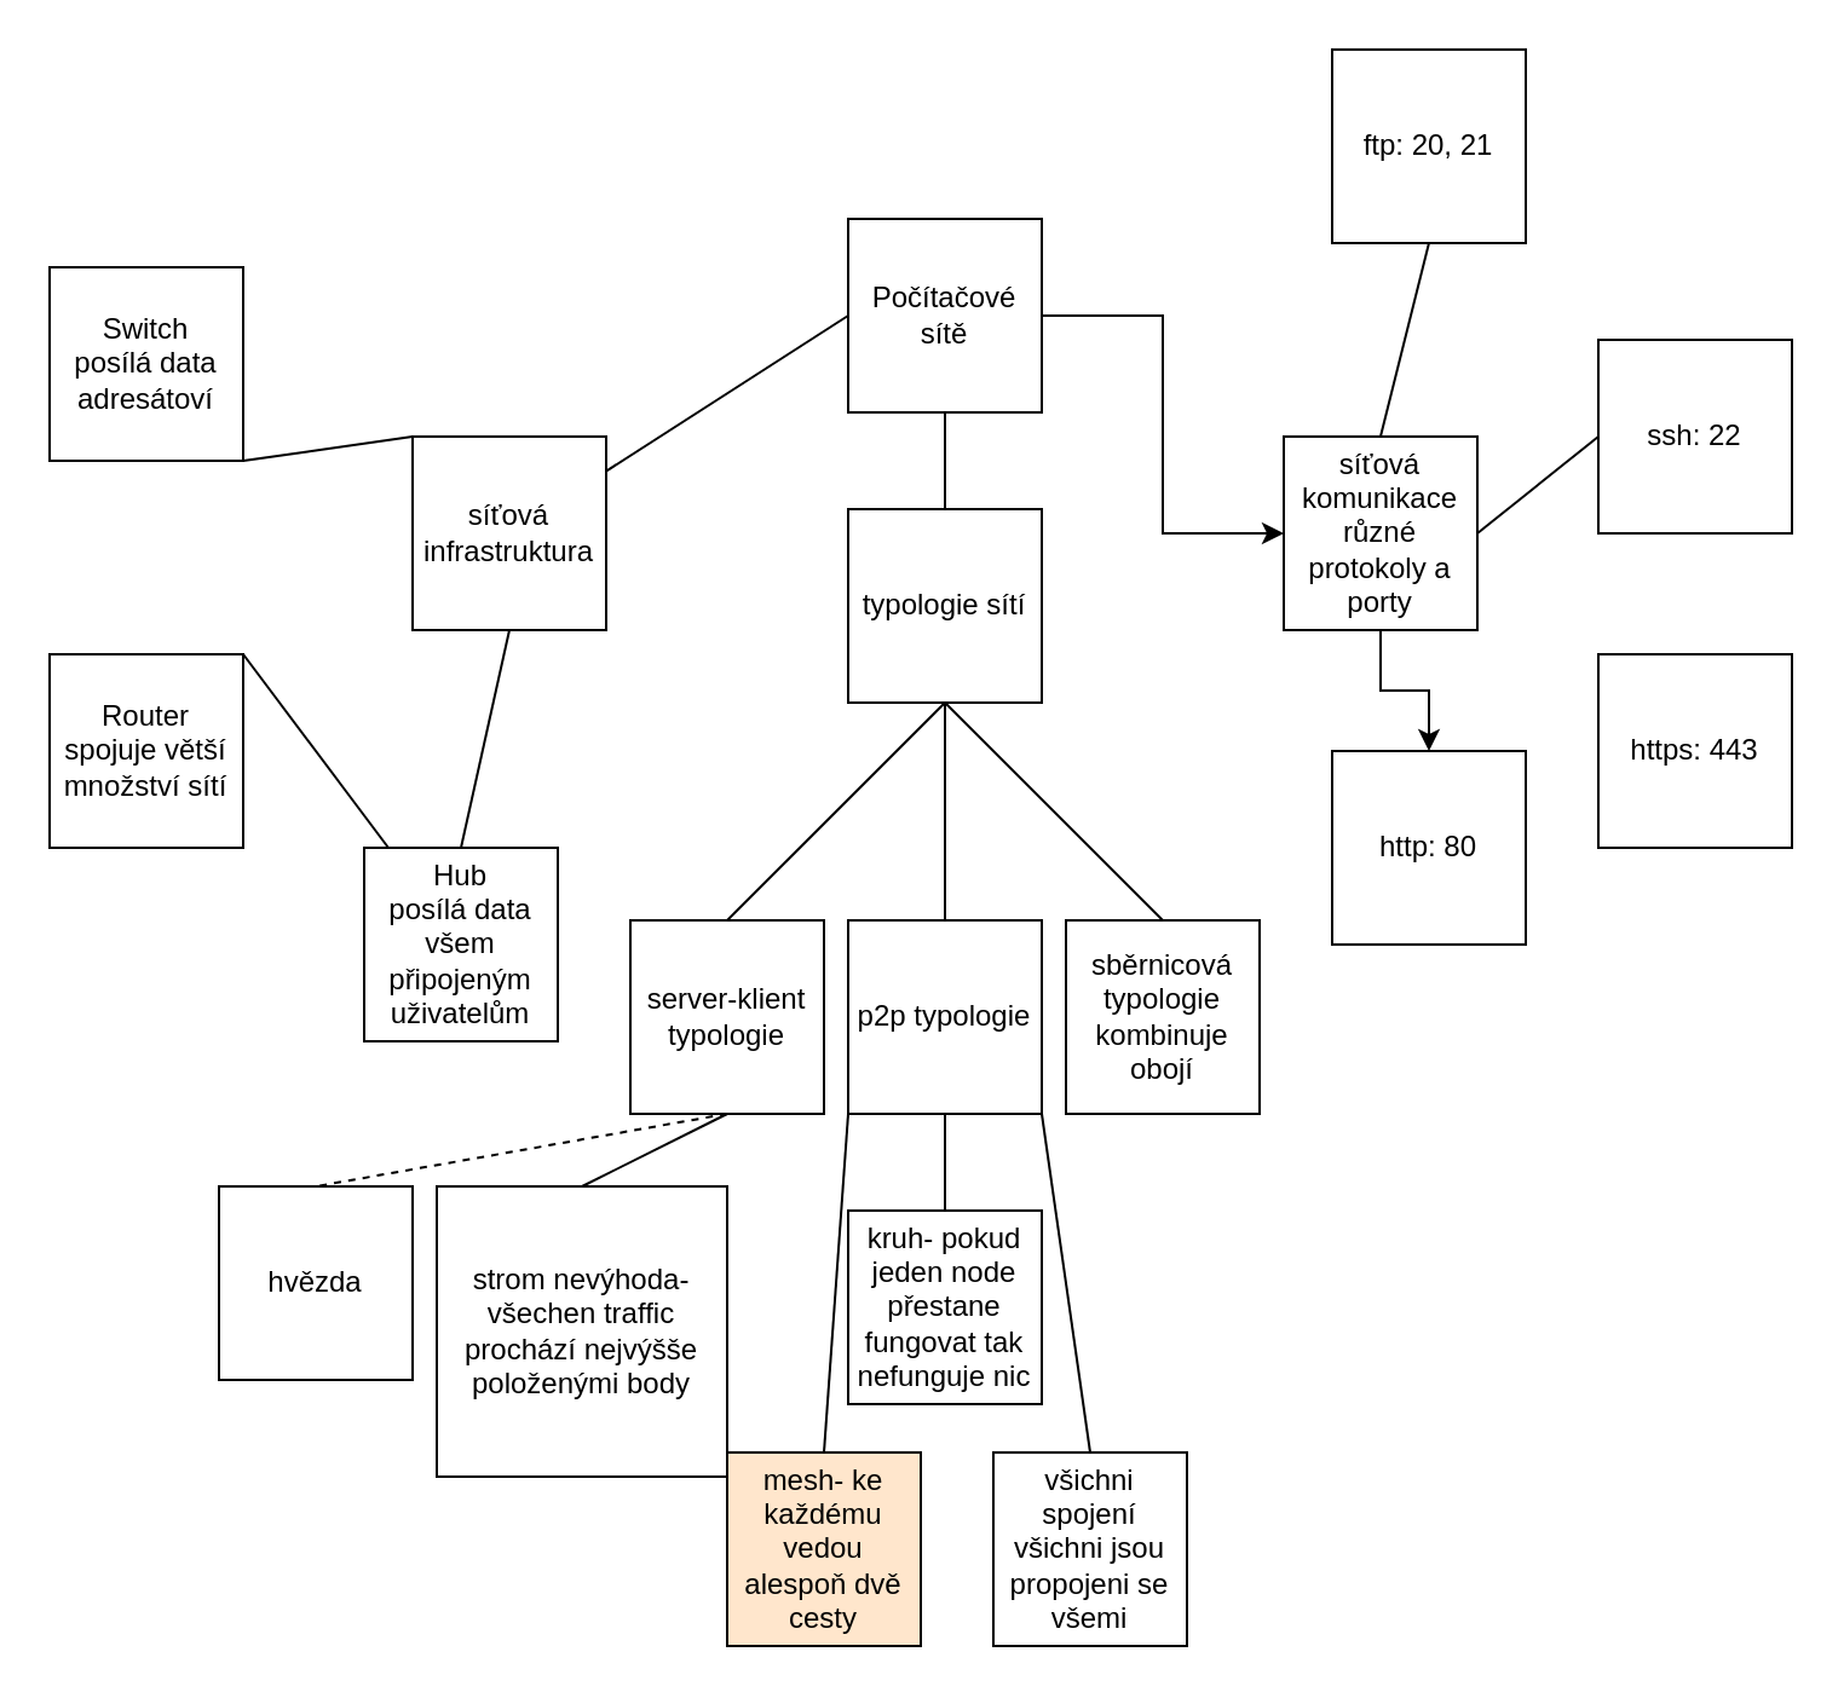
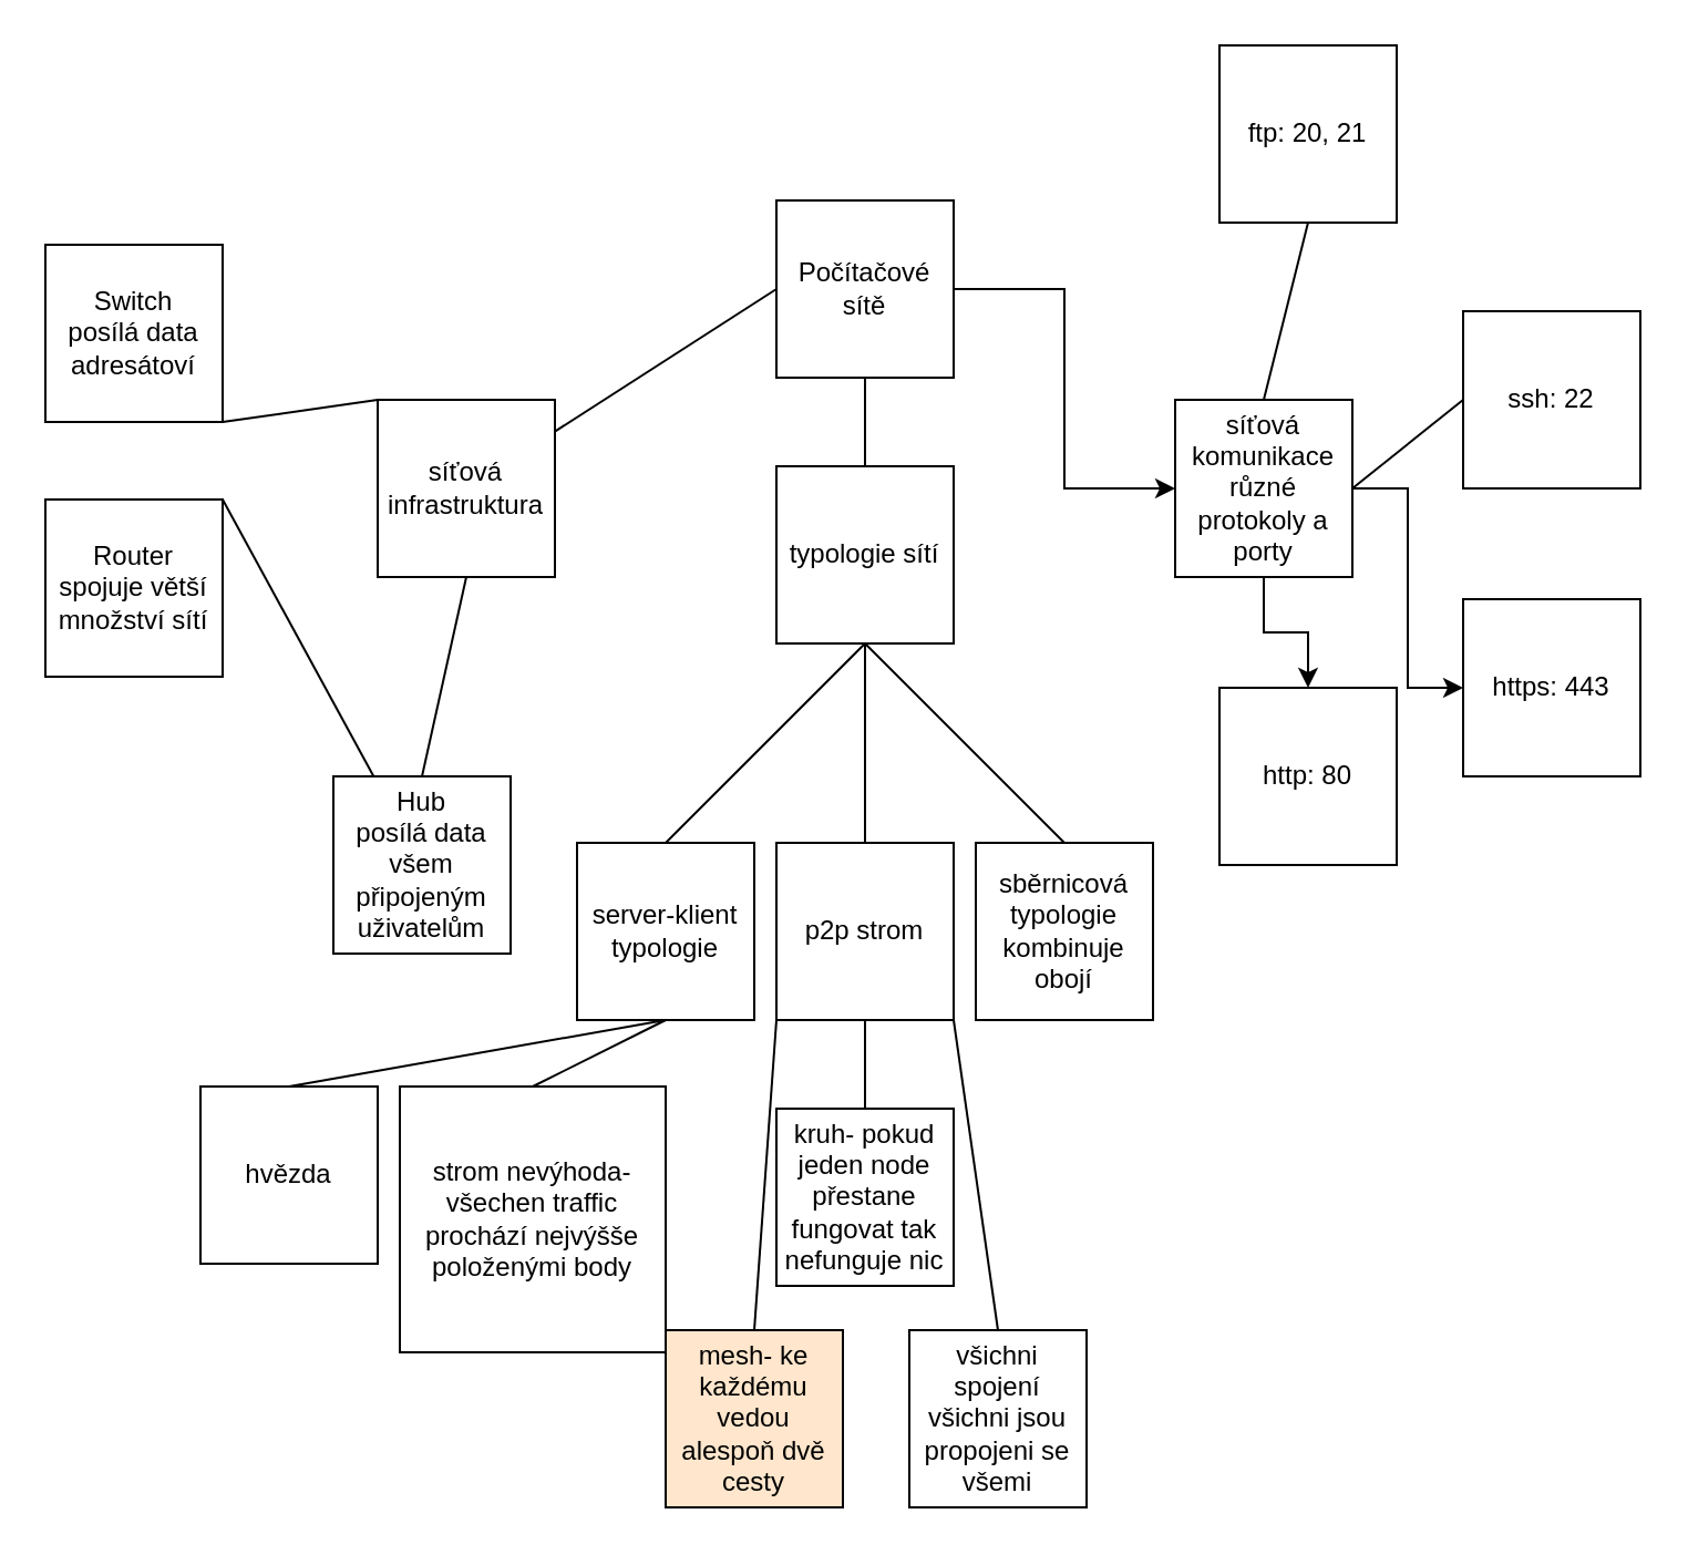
  <mxCell id="0" />
  <mxCell id="1" parent="0" />
  <mxCell id="2" style="edgeStyle=orthogonalEdgeStyle;rounded=0;orthogonalLoop=1;jettySize=auto;html=1;exitX=1;exitY=0.5;exitDx=0;exitDy=0;entryX=0;entryY=0.5;entryDx=0;entryDy=0;" edge="1" parent="1" source="3" target="8"><mxGeometry relative="1" as="geometry" /></mxCell>
  <mxCell id="3" value="Počítačové sítě" style="whiteSpace=wrap;html=1;aspect=fixed;" vertex="1" parent="1"><mxGeometry x="350" y="90" width="80" height="80" as="geometry" /></mxCell>
  <mxCell id="4" value="síťová infrastruktura" style="whiteSpace=wrap;html=1;aspect=fixed;" vertex="1" parent="1"><mxGeometry x="170" y="180" width="80" height="80" as="geometry" /></mxCell>
  <mxCell id="5" value="typologie sítí" style="whiteSpace=wrap;html=1;aspect=fixed;" vertex="1" parent="1"><mxGeometry x="350" y="210" width="80" height="80" as="geometry" /></mxCell>
+ <mxCell id="6" style="edgeStyle=orthogonalEdgeStyle;rounded=0;orthogonalLoop=1;jettySize=auto;html=1;exitX=1;exitY=0.5;exitDx=0;exitDy=0;entryX=0;entryY=0.5;entryDx=0;entryDy=0;" edge="1" parent="1" source="8" target="34"><mxGeometry relative="1" as="geometry" /></mxCell>
  <mxCell id="7" style="edgeStyle=orthogonalEdgeStyle;rounded=0;orthogonalLoop=1;jettySize=auto;html=1;exitX=0.5;exitY=1;exitDx=0;exitDy=0;entryX=0.5;entryY=0;entryDx=0;entryDy=0;" edge="1" parent="1" source="8" target="33"><mxGeometry relative="1" as="geometry" /></mxCell>
  <mxCell id="8" value="síťová komunikace různé protokoly a porty" style="whiteSpace=wrap;html=1;aspect=fixed;" vertex="1" parent="1"><mxGeometry x="530" y="180" width="80" height="80" as="geometry" /></mxCell>
- <mxCell id="9" value="Router&lt;br&gt;spojuje větší množství sítí" style="whiteSpace=wrap;html=1;aspect=fixed;" vertex="1" parent="1"><mxGeometry x="20" y="270" width="80" height="80" as="geometry" /></mxCell>
+ <mxCell id="9" value="Router&lt;br&gt;spojuje větší množství sítí" style="whiteSpace=wrap;html=1;aspect=fixed;" vertex="1" parent="1"><mxGeometry x="20" y="225" width="80" height="80" as="geometry" /></mxCell>
  <mxCell id="10" value="Switch&lt;br&gt;posílá data adresátoví" style="whiteSpace=wrap;html=1;aspect=fixed;" vertex="1" parent="1"><mxGeometry x="20" y="110" width="80" height="80" as="geometry" /></mxCell>
  <mxCell id="11" value="" style="endArrow=none;html=1;rounded=0;exitX=0;exitY=0;exitDx=0;exitDy=0;entryX=1;entryY=1;entryDx=0;entryDy=0;" edge="1" parent="1" source="4" target="10"><mxGeometry width="50" height="50" relative="1" as="geometry"><mxPoint x="370" y="100" as="sourcePoint" /><mxPoint x="420" y="50" as="targetPoint" /></mxGeometry></mxCell>
  <mxCell id="12" value="" style="endArrow=none;html=1;rounded=0;exitX=1;exitY=0;exitDx=0;exitDy=0;" edge="1" parent="1" source="9" target="13"><mxGeometry width="50" height="50" relative="1" as="geometry"><mxPoint x="370" y="100" as="sourcePoint" /><mxPoint x="420" y="50" as="targetPoint" /></mxGeometry></mxCell>
  <mxCell id="13" value="Hub&lt;br&gt;posílá data všem připojeným uživatelům" style="whiteSpace=wrap;html=1;aspect=fixed;" vertex="1" parent="1"><mxGeometry x="150" y="350" width="80" height="80" as="geometry" /></mxCell>
  <mxCell id="14" value="" style="endArrow=none;html=1;rounded=0;exitX=0.5;exitY=0;exitDx=0;exitDy=0;entryX=0.5;entryY=1;entryDx=0;entryDy=0;" edge="1" parent="1" source="13" target="4"><mxGeometry width="50" height="50" relative="1" as="geometry"><mxPoint x="370" y="80" as="sourcePoint" /><mxPoint x="420" y="30" as="targetPoint" /></mxGeometry></mxCell>
  <mxCell id="15" value="server-klient typologie" style="whiteSpace=wrap;html=1;aspect=fixed;" vertex="1" parent="1"><mxGeometry x="260" y="380" width="80" height="80" as="geometry" /></mxCell>
- <mxCell id="16" value="p2p typologie" style="whiteSpace=wrap;html=1;aspect=fixed;" vertex="1" parent="1"><mxGeometry x="350" y="380" width="80" height="80" as="geometry" /></mxCell>
+ <mxCell id="16" value="p2p strom" style="whiteSpace=wrap;html=1;aspect=fixed;" vertex="1" parent="1"><mxGeometry x="350" y="380" width="80" height="80" as="geometry" /></mxCell>
  <mxCell id="17" value="" style="endArrow=none;html=1;rounded=0;entryX=0.5;entryY=1;entryDx=0;entryDy=0;exitX=0.5;exitY=0;exitDx=0;exitDy=0;" edge="1" parent="1" source="15" target="5"><mxGeometry width="50" height="50" relative="1" as="geometry"><mxPoint x="370" y="580" as="sourcePoint" /><mxPoint x="420" y="530" as="targetPoint" /></mxGeometry></mxCell>
  <mxCell id="18" value="" style="endArrow=none;html=1;rounded=0;entryX=0.5;entryY=0;entryDx=0;entryDy=0;" edge="1" parent="1" target="16"><mxGeometry width="50" height="50" relative="1" as="geometry"><mxPoint x="390" y="290" as="sourcePoint" /><mxPoint x="420" y="530" as="targetPoint" /></mxGeometry></mxCell>
  <mxCell id="19" value="sběrnicová typologie kombinuje obojí" style="whiteSpace=wrap;html=1;aspect=fixed;" vertex="1" parent="1"><mxGeometry x="440" y="380" width="80" height="80" as="geometry" /></mxCell>
  <mxCell id="20" value="" style="endArrow=none;html=1;rounded=0;entryX=0.5;entryY=0;entryDx=0;entryDy=0;" edge="1" parent="1" target="19"><mxGeometry width="50" height="50" relative="1" as="geometry"><mxPoint x="390" y="290" as="sourcePoint" /><mxPoint x="420" y="510" as="targetPoint" /></mxGeometry></mxCell>
  <mxCell id="21" value="hvězda" style="whiteSpace=wrap;html=1;aspect=fixed;" vertex="1" parent="1"><mxGeometry x="90" y="490" width="80" height="80" as="geometry" /></mxCell>
  <mxCell id="22" value="strom nevýhoda- všechen traffic prochází nejvýšše položenými body" style="whiteSpace=wrap;html=1;aspect=fixed;" vertex="1" parent="1"><mxGeometry x="180" y="490" width="120" height="120" as="geometry" /></mxCell>
  <mxCell id="23" value="mesh- ke každému vedou alespoň dvě cesty" style="whiteSpace=wrap;html=1;aspect=fixed;fillColor=#ffe6cc;" vertex="1" parent="1"><mxGeometry x="300" y="600" width="80" height="80" as="geometry" /></mxCell>
  <mxCell id="24" value="kruh- pokud jeden node přestane fungovat tak nefunguje nic" style="whiteSpace=wrap;html=1;aspect=fixed;" vertex="1" parent="1"><mxGeometry x="350" y="500" width="80" height="80" as="geometry" /></mxCell>
  <mxCell id="25" value="všichni spojení všichni jsou propojeni se všemi" style="whiteSpace=wrap;html=1;aspect=fixed;" vertex="1" parent="1"><mxGeometry x="410" y="600" width="80" height="80" as="geometry" /></mxCell>
  <mxCell id="26" value="" style="endArrow=none;html=1;rounded=0;entryX=0.5;entryY=0;entryDx=0;entryDy=0;exitX=0.5;exitY=1;exitDx=0;exitDy=0;" edge="1" parent="1" source="16" target="24"><mxGeometry width="50" height="50" relative="1" as="geometry"><mxPoint x="370" y="410" as="sourcePoint" /><mxPoint x="420" y="360" as="targetPoint" /></mxGeometry></mxCell>
  <mxCell id="27" value="" style="endArrow=none;html=1;rounded=0;exitX=0.5;exitY=1;exitDx=0;exitDy=0;entryX=0.5;entryY=0;entryDx=0;entryDy=0;" edge="1" parent="1" source="15" target="22"><mxGeometry width="50" height="50" relative="1" as="geometry"><mxPoint x="370" y="410" as="sourcePoint" /><mxPoint x="420" y="360" as="targetPoint" /></mxGeometry></mxCell>
- <mxCell id="28" value="" style="endArrow=none;html=1;rounded=0;exitX=0.5;exitY=1;exitDx=0;exitDy=0;entryX=0.5;entryY=0;entryDx=0;entryDy=0;dashed=1;" edge="1" parent="1" source="15" target="21"><mxGeometry width="50" height="50" relative="1" as="geometry"><mxPoint x="370" y="410" as="sourcePoint" /><mxPoint x="420" y="360" as="targetPoint" /></mxGeometry></mxCell>
+ <mxCell id="28" value="" style="endArrow=none;html=1;rounded=0;exitX=0.5;exitY=1;exitDx=0;exitDy=0;entryX=0.5;entryY=0;entryDx=0;entryDy=0;" edge="1" parent="1" source="15" target="21"><mxGeometry width="50" height="50" relative="1" as="geometry"><mxPoint x="370" y="410" as="sourcePoint" /><mxPoint x="420" y="360" as="targetPoint" /></mxGeometry></mxCell>
  <mxCell id="29" value="" style="endArrow=none;html=1;rounded=0;exitX=1;exitY=1;exitDx=0;exitDy=0;entryX=0.5;entryY=0;entryDx=0;entryDy=0;" edge="1" parent="1" source="16" target="25"><mxGeometry width="50" height="50" relative="1" as="geometry"><mxPoint x="370" y="410" as="sourcePoint" /><mxPoint x="420" y="360" as="targetPoint" /></mxGeometry></mxCell>
  <mxCell id="30" value="" style="endArrow=none;html=1;rounded=0;exitX=0.5;exitY=0;exitDx=0;exitDy=0;entryX=0;entryY=1;entryDx=0;entryDy=0;" edge="1" parent="1" source="23" target="16"><mxGeometry width="50" height="50" relative="1" as="geometry"><mxPoint x="370" y="410" as="sourcePoint" /><mxPoint x="420" y="360" as="targetPoint" /></mxGeometry></mxCell>
  <mxCell id="31" value="" style="endArrow=none;html=1;rounded=0;entryX=0;entryY=0.5;entryDx=0;entryDy=0;" edge="1" parent="1" source="4" target="3"><mxGeometry width="50" height="50" relative="1" as="geometry"><mxPoint x="370" y="210" as="sourcePoint" /><mxPoint x="420" y="160" as="targetPoint" /></mxGeometry></mxCell>
  <mxCell id="32" value="" style="endArrow=none;html=1;rounded=0;exitX=0.5;exitY=0;exitDx=0;exitDy=0;entryX=0.5;entryY=1;entryDx=0;entryDy=0;" edge="1" parent="1" source="5" target="3"><mxGeometry width="50" height="50" relative="1" as="geometry"><mxPoint x="370" y="210" as="sourcePoint" /><mxPoint x="420" y="160" as="targetPoint" /></mxGeometry></mxCell>
  <mxCell id="33" value="http: 80" style="whiteSpace=wrap;html=1;aspect=fixed;" vertex="1" parent="1"><mxGeometry x="550" y="310" width="80" height="80" as="geometry" /></mxCell>
  <mxCell id="34" value="https: 443" style="whiteSpace=wrap;html=1;aspect=fixed;" vertex="1" parent="1"><mxGeometry x="660" y="270" width="80" height="80" as="geometry" /></mxCell>
  <mxCell id="35" value="ssh: 22" style="whiteSpace=wrap;html=1;aspect=fixed;" vertex="1" parent="1"><mxGeometry x="660" y="140" width="80" height="80" as="geometry" /></mxCell>
  <mxCell id="36" value="ftp: 20, 21" style="whiteSpace=wrap;html=1;aspect=fixed;" vertex="1" parent="1"><mxGeometry x="550" y="20" width="80" height="80" as="geometry" /></mxCell>
  <mxCell id="37" value="" style="endArrow=none;html=1;rounded=0;entryX=0.5;entryY=1;entryDx=0;entryDy=0;exitX=0.5;exitY=0;exitDx=0;exitDy=0;" edge="1" parent="1" source="8" target="36"><mxGeometry width="50" height="50" relative="1" as="geometry"><mxPoint x="370" y="190" as="sourcePoint" /><mxPoint x="420" y="140" as="targetPoint" /></mxGeometry></mxCell>
  <mxCell id="38" value="" style="endArrow=none;html=1;rounded=0;entryX=0;entryY=0.5;entryDx=0;entryDy=0;exitX=1;exitY=0.5;exitDx=0;exitDy=0;" edge="1" parent="1" source="8" target="35"><mxGeometry width="50" height="50" relative="1" as="geometry"><mxPoint x="370" y="190" as="sourcePoint" /><mxPoint x="420" y="140" as="targetPoint" /></mxGeometry></mxCell>
